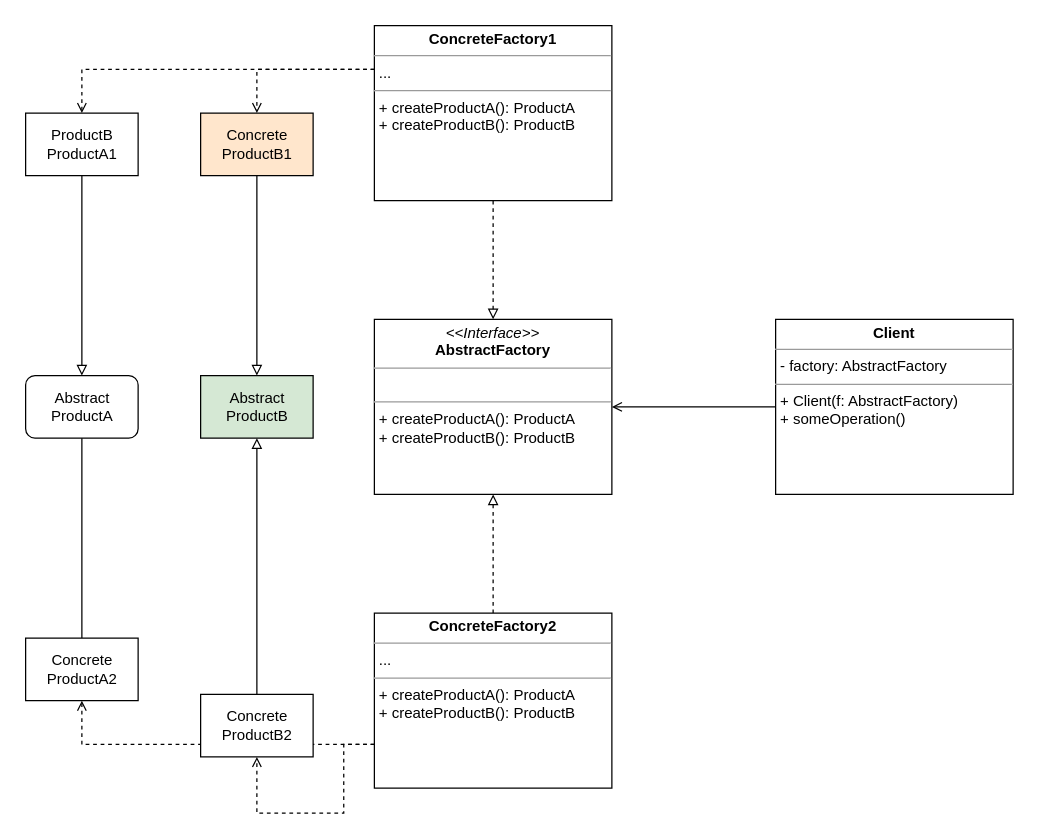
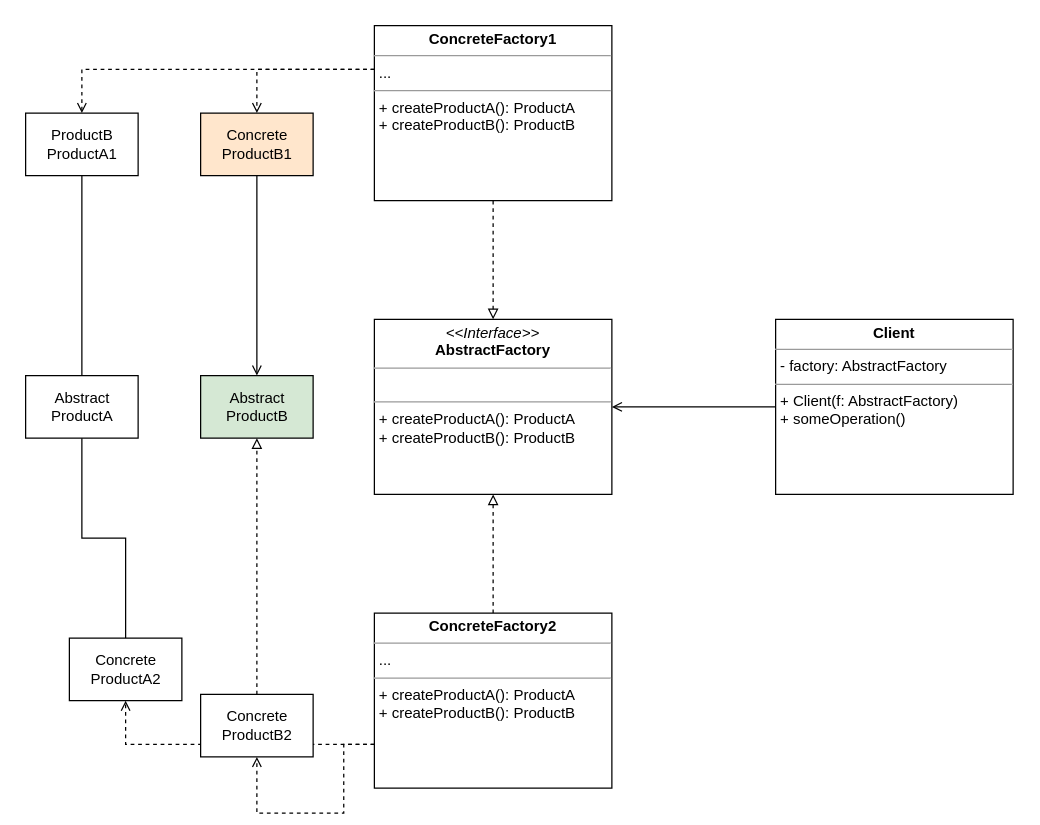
  <mxCell id="0" />
  <mxCell id="1" parent="0" />
  <mxCell id="2" value="&lt;p style=&quot;margin:0px;margin-top:4px;text-align:center;&quot;&gt;&lt;i&gt;&amp;lt;&amp;lt;Interface&amp;gt;&amp;gt;&lt;/i&gt;&lt;br&gt;&lt;b&gt;AbstractFactory&lt;/b&gt;&lt;/p&gt;&lt;hr size=&quot;1&quot;&gt;&lt;p style=&quot;margin:0px;margin-left:4px;&quot;&gt;&lt;br&gt;&lt;/p&gt;&lt;hr size=&quot;1&quot;&gt;&lt;p style=&quot;margin:0px;margin-left:4px;&quot;&gt;+ createProductA(): ProductA&lt;br&gt;+ createProductB(): ProductB&lt;/p&gt;" style="verticalAlign=top;align=left;overflow=fill;fontSize=12;fontFamily=Helvetica;html=1;" vertex="1" parent="1"><mxGeometry x="299" y="255" width="190" height="140" as="geometry" /></mxCell>
- <mxCell id="3" value="Abstract&lt;br&gt;ProductA" style="html=1;rounded=1;" vertex="1" parent="1"><mxGeometry x="20" y="300" width="90" height="50" as="geometry" /></mxCell>
+ <mxCell id="3" value="Abstract&lt;br&gt;ProductA" style="html=1;" vertex="1" parent="1"><mxGeometry x="20" y="300" width="90" height="50" as="geometry" /></mxCell>
  <mxCell id="4" value="Abstract&lt;br&gt;ProductB" style="html=1;fillColor=#d5e8d4;" vertex="1" parent="1"><mxGeometry x="160" y="300" width="90" height="50" as="geometry" /></mxCell>
  <mxCell id="5" style="edgeStyle=orthogonalEdgeStyle;rounded=0;orthogonalLoop=1;jettySize=auto;html=1;exitX=0.5;exitY=1;exitDx=0;exitDy=0;dashed=1;endArrow=block;endFill=0;" edge="1" parent="1" source="8" target="2"><mxGeometry relative="1" as="geometry" /></mxCell>
  <mxCell id="6" style="edgeStyle=orthogonalEdgeStyle;rounded=0;orthogonalLoop=1;jettySize=auto;html=1;exitX=0;exitY=0.25;exitDx=0;exitDy=0;entryX=0.5;entryY=0;entryDx=0;entryDy=0;dashed=1;endArrow=open;endFill=0;" edge="1" parent="1" source="8" target="14"><mxGeometry relative="1" as="geometry" /></mxCell>
  <mxCell id="7" style="edgeStyle=orthogonalEdgeStyle;rounded=0;orthogonalLoop=1;jettySize=auto;html=1;exitX=0;exitY=0.25;exitDx=0;exitDy=0;entryX=0.5;entryY=0;entryDx=0;entryDy=0;dashed=1;endArrow=open;endFill=0;" edge="1" parent="1" source="8" target="16"><mxGeometry relative="1" as="geometry" /></mxCell>
  <mxCell id="8" value="&lt;p style=&quot;margin:0px;margin-top:4px;text-align:center;&quot;&gt;&lt;b&gt;ConcreteFactory1&lt;/b&gt;&lt;/p&gt;&lt;hr size=&quot;1&quot;&gt;&lt;p style=&quot;margin:0px;margin-left:4px;&quot;&gt;...&lt;/p&gt;&lt;hr size=&quot;1&quot;&gt;&lt;p style=&quot;margin:0px;margin-left:4px;&quot;&gt;+ createProductA(): ProductA&lt;/p&gt;&lt;p style=&quot;margin:0px;margin-left:4px;&quot;&gt;+ createProductB(): ProductB&lt;br&gt;&lt;/p&gt;" style="verticalAlign=top;align=left;overflow=fill;fontSize=12;fontFamily=Helvetica;html=1;" vertex="1" parent="1"><mxGeometry x="299" y="20" width="190" height="140" as="geometry" /></mxCell>
  <mxCell id="9" style="edgeStyle=orthogonalEdgeStyle;rounded=0;orthogonalLoop=1;jettySize=auto;html=1;exitX=0.5;exitY=0;exitDx=0;exitDy=0;entryX=0.5;entryY=1;entryDx=0;entryDy=0;dashed=1;endArrow=block;endFill=0;" edge="1" parent="1" source="12" target="2"><mxGeometry relative="1" as="geometry" /></mxCell>
  <mxCell id="10" style="edgeStyle=orthogonalEdgeStyle;rounded=0;orthogonalLoop=1;jettySize=auto;html=1;exitX=0;exitY=0.75;exitDx=0;exitDy=0;entryX=0.5;entryY=1;entryDx=0;entryDy=0;dashed=1;endArrow=open;endFill=0;" edge="1" parent="1" source="12" target="18"><mxGeometry relative="1" as="geometry" /></mxCell>
  <mxCell id="11" style="edgeStyle=orthogonalEdgeStyle;rounded=0;orthogonalLoop=1;jettySize=auto;html=1;exitX=0;exitY=0.75;exitDx=0;exitDy=0;entryX=0.5;entryY=1;entryDx=0;entryDy=0;dashed=1;endArrow=open;endFill=0;" edge="1" parent="1" source="12" target="20"><mxGeometry relative="1" as="geometry" /></mxCell>
  <mxCell id="12" value="&lt;p style=&quot;margin:0px;margin-top:4px;text-align:center;&quot;&gt;&lt;b&gt;ConcreteFactory2&lt;/b&gt;&lt;/p&gt;&lt;hr size=&quot;1&quot;&gt;&lt;p style=&quot;margin:0px;margin-left:4px;&quot;&gt;...&lt;/p&gt;&lt;hr size=&quot;1&quot;&gt;&lt;p style=&quot;margin:0px;margin-left:4px;&quot;&gt;+ createProductA(): ProductA&lt;/p&gt;&lt;p style=&quot;margin:0px;margin-left:4px;&quot;&gt;+ createProductB(): ProductB&lt;br&gt;&lt;/p&gt;" style="verticalAlign=top;align=left;overflow=fill;fontSize=12;fontFamily=Helvetica;html=1;" vertex="1" parent="1"><mxGeometry x="299" y="490" width="190" height="140" as="geometry" /></mxCell>
- <mxCell id="13" style="edgeStyle=orthogonalEdgeStyle;rounded=0;orthogonalLoop=1;jettySize=auto;html=1;exitX=0.5;exitY=1;exitDx=0;exitDy=0;endArrow=block;endFill=0;" edge="1" parent="1" source="14" target="3"><mxGeometry relative="1" as="geometry" /></mxCell>
+ <mxCell id="13" style="edgeStyle=orthogonalEdgeStyle;rounded=0;orthogonalLoop=1;jettySize=auto;html=1;exitX=0.5;exitY=1;exitDx=0;exitDy=0;endArrow=none;endFill=0;" edge="1" parent="1" source="14" target="3"><mxGeometry relative="1" as="geometry" /></mxCell>
  <mxCell id="14" value="ProductB&lt;br&gt;ProductA1" style="html=1;" vertex="1" parent="1"><mxGeometry x="20" y="90" width="90" height="50" as="geometry" /></mxCell>
- <mxCell id="15" style="edgeStyle=orthogonalEdgeStyle;rounded=0;orthogonalLoop=1;jettySize=auto;html=1;exitX=0.5;exitY=1;exitDx=0;exitDy=0;endArrow=block;endFill=0;" edge="1" parent="1" source="16" target="4"><mxGeometry relative="1" as="geometry" /></mxCell>
+ <mxCell id="15" style="edgeStyle=orthogonalEdgeStyle;rounded=0;orthogonalLoop=1;jettySize=auto;html=1;exitX=0.5;exitY=1;exitDx=0;exitDy=0;endArrow=open;endFill=0;" edge="1" parent="1" source="16" target="4"><mxGeometry relative="1" as="geometry" /></mxCell>
  <mxCell id="16" value="Concrete&lt;br&gt;ProductB1" style="html=1;fillColor=#ffe6cc;" vertex="1" parent="1"><mxGeometry x="160" y="90" width="90" height="50" as="geometry" /></mxCell>
  <mxCell id="17" style="edgeStyle=orthogonalEdgeStyle;rounded=0;orthogonalLoop=1;jettySize=auto;html=1;exitX=0.5;exitY=0;exitDx=0;exitDy=0;entryX=0.5;entryY=1;entryDx=0;entryDy=0;endArrow=none;endFill=0;" edge="1" parent="1" source="18" target="3"><mxGeometry relative="1" as="geometry" /></mxCell>
- <mxCell id="18" value="Concrete&lt;br&gt;ProductA2" style="html=1;" vertex="1" parent="1"><mxGeometry x="20" y="510" width="90" height="50" as="geometry" /></mxCell>
- <mxCell id="19" style="edgeStyle=orthogonalEdgeStyle;rounded=0;orthogonalLoop=1;jettySize=auto;html=1;exitX=0.5;exitY=0;exitDx=0;exitDy=0;endArrow=block;endFill=0;" edge="1" parent="1" source="20" target="4"><mxGeometry relative="1" as="geometry" /></mxCell>
+ <mxCell id="18" value="Concrete&lt;br&gt;ProductA2" style="html=1;" vertex="1" parent="1"><mxGeometry x="55" y="510" width="90" height="50" as="geometry" /></mxCell>
+ <mxCell id="19" style="edgeStyle=orthogonalEdgeStyle;rounded=0;orthogonalLoop=1;jettySize=auto;html=1;exitX=0.5;exitY=0;exitDx=0;exitDy=0;endArrow=block;endFill=0;dashed=1;" edge="1" parent="1" source="20" target="4"><mxGeometry relative="1" as="geometry" /></mxCell>
  <mxCell id="20" value="Concrete&lt;br&gt;ProductB2" style="html=1;" vertex="1" parent="1"><mxGeometry x="160" y="555" width="90" height="50" as="geometry" /></mxCell>
  <mxCell id="21" style="edgeStyle=orthogonalEdgeStyle;rounded=0;orthogonalLoop=1;jettySize=auto;html=1;exitX=0;exitY=0.5;exitDx=0;exitDy=0;endArrow=open;endFill=0;" edge="1" parent="1" source="22" target="2"><mxGeometry relative="1" as="geometry" /></mxCell>
  <mxCell id="22" value="&lt;p style=&quot;margin:0px;margin-top:4px;text-align:center;&quot;&gt;&lt;b&gt;Client&lt;/b&gt;&lt;/p&gt;&lt;hr size=&quot;1&quot;&gt;&lt;p style=&quot;margin:0px;margin-left:4px;&quot;&gt;- factory: AbstractFactory&lt;/p&gt;&lt;hr size=&quot;1&quot;&gt;&lt;p style=&quot;margin:0px;margin-left:4px;&quot;&gt;+ Client(f: AbstractFactory)&lt;/p&gt;&lt;p style=&quot;margin:0px;margin-left:4px;&quot;&gt;+ someOperation()&lt;br&gt;&lt;/p&gt;" style="verticalAlign=top;align=left;overflow=fill;fontSize=12;fontFamily=Helvetica;html=1;" vertex="1" parent="1"><mxGeometry x="620" y="255" width="190" height="140" as="geometry" /></mxCell>
